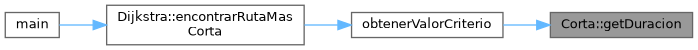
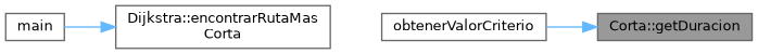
  digraph {
    rankdir=RL
    node [color=grey40 fillcolor=white fontname=Helvetica fontsize=10 shape=box style=filled]
    edge [color=steelblue1 dir=back fontname=Helvetica fontsize=10 labelfontname=Helvetica labelfontsize=10 style=solid]
    n1 [color=gray40 fillcolor=grey60 fontcolor=black height=0.2 label="Corta::getDuracion" width=0.4]
    n2 [height=0.2 label=obtenerValorCriterio width=0.4]
    n3 [height=0.2 label="Dijkstra::encontrarRutaMas\lCorta" width=0.4]
    n4 [height=0.2 label=main width=0.4]
    n1 -> n2
-   n2 -> n3
    n3 -> n4
  }
